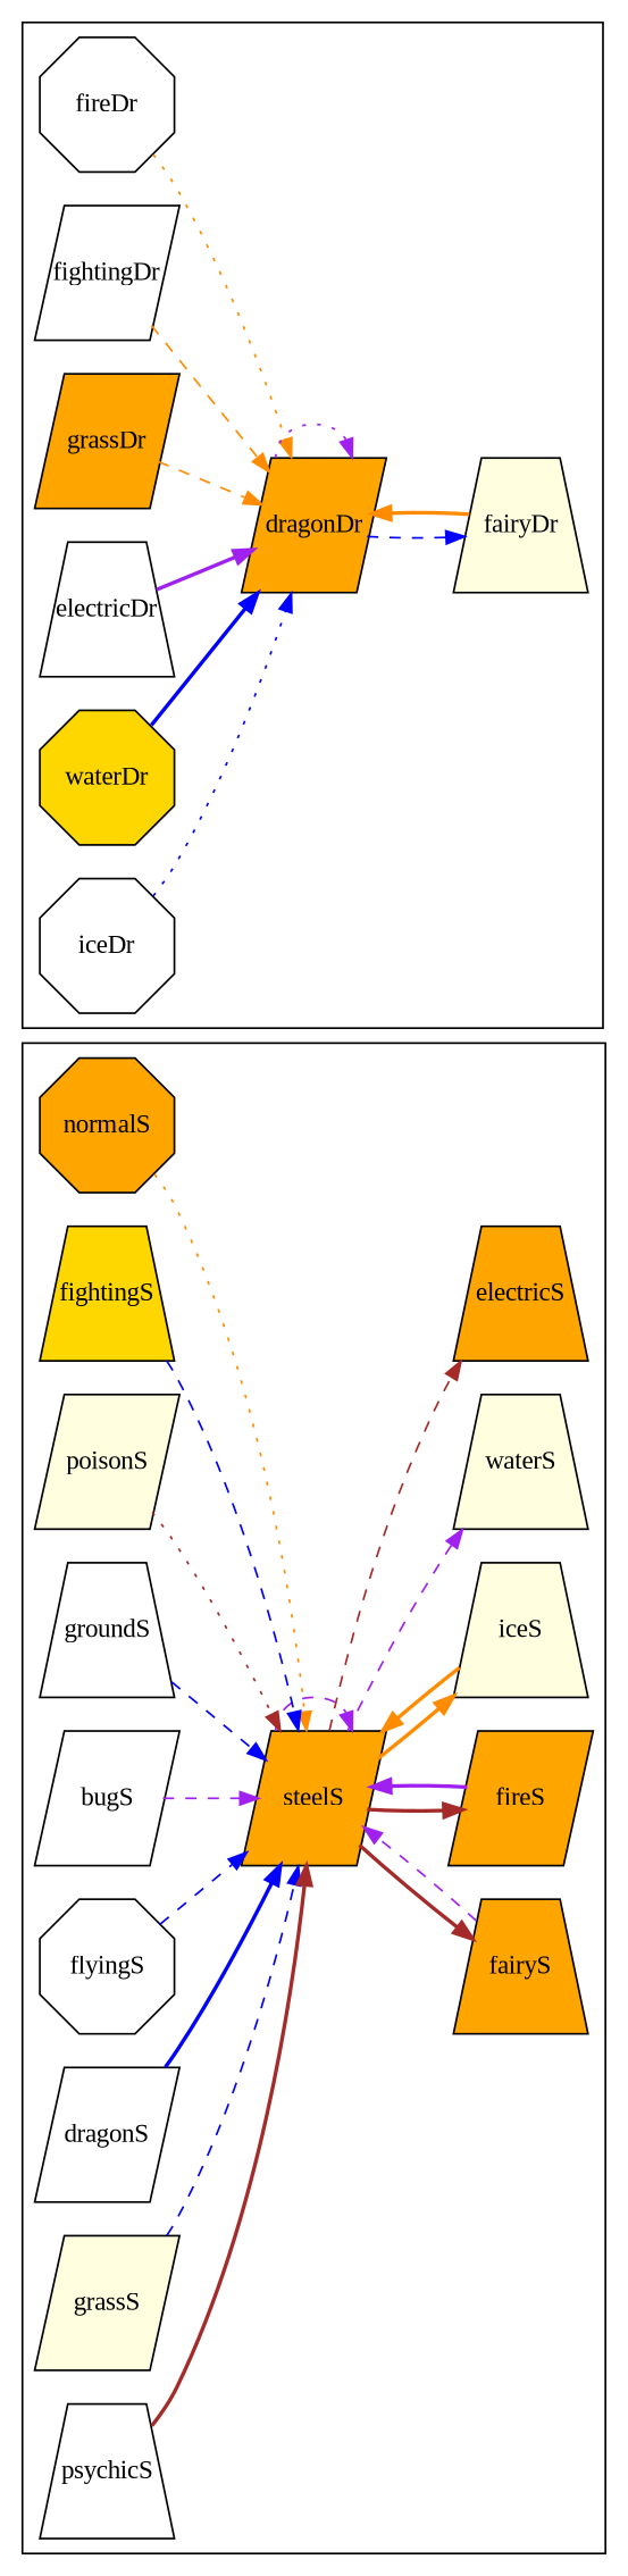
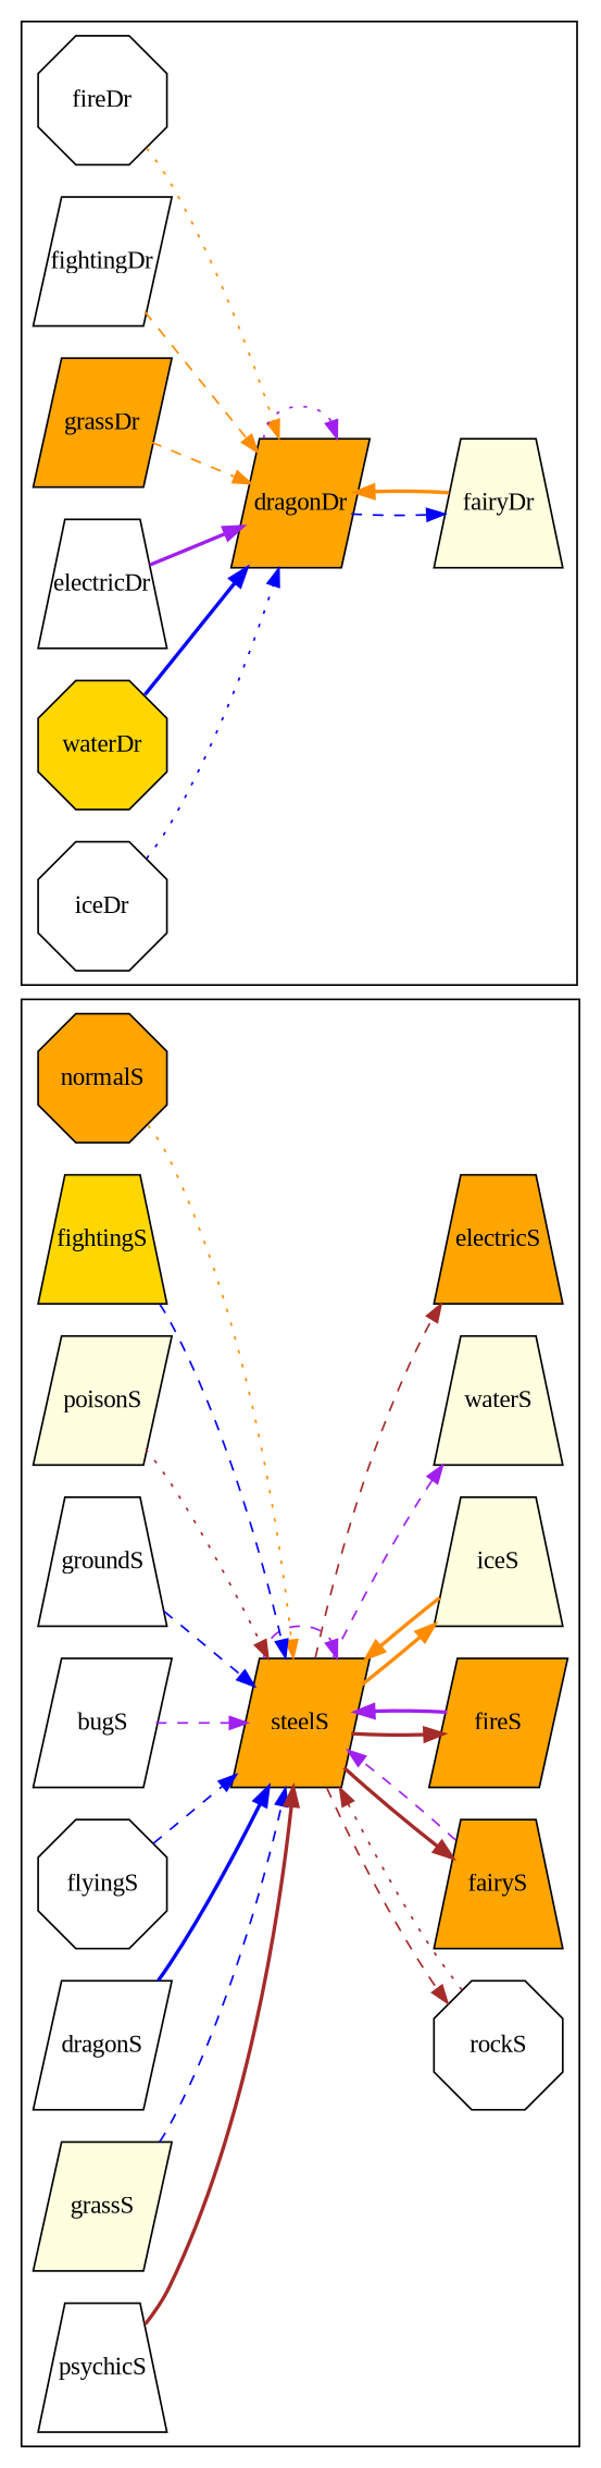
  digraph {
    fontname="Liberation Serif"
    rankdir=LR
    node [fillcolor=white fixedsize=true fontname="Liberation Serif" shape=parallelogram style=filled]
    edge [color=blue fontname="Liberation Serif" style=dashed]
    steelS [fillcolor=orange height=1 width=1]
+   rockS [height=1 shape=octagon width=1]
    fairyS [fillcolor=orange height=1 shape=trapezium width=1]
    fireS [fillcolor=orange height=1 width=1]
    iceS [fillcolor=lightyellow height=1 shape=trapezium width=1]
    waterS [fillcolor=lightyellow height=1 shape=trapezium width=1]
    electricS [fillcolor=orange height=1 shape=trapezium width=1]
    normalS [fillcolor=orange height=1 shape=octagon width=1]
    fightingS [fillcolor=gold height=1 shape=trapezium width=1]
    poisonS [fillcolor=lightyellow height=1 width=1]
    groundS [height=1 shape=trapezium width=1]
    bugS [height=1 width=1]
    flyingS [height=1 shape=octagon width=1]
    dragonS [height=1 width=1]
    grassS [fillcolor=lightyellow height=1 width=1]
    psychicS [height=1 shape=trapezium width=1]
    fireDr [height=1 shape=octagon width=1]
    dragonDr [fillcolor=orange height=1 width=1]
    fairyDr [fillcolor=lightyellow height=1 shape=trapezium width=1]
    fightingDr [height=1 width=1]
    grassDr [fillcolor=orange height=1 width=1]
    electricDr [height=1 shape=trapezium width=1]
    waterDr [fillcolor=gold height=1 shape=octagon width=1]
    iceDr [height=1 shape=octagon width=1]
    subgraph cluster_1 {
      steelS
+     rockS
      fairyS
      fireS
      iceS
      waterS
      electricS
      normalS
      fightingS
      poisonS
      groundS
      bugS
      flyingS
      dragonS
      grassS
      psychicS
    }
    subgraph cluster_2 {
      fireDr
      dragonDr
      fairyDr
      fightingDr
      grassDr
      electricDr
      waterDr
      iceDr
    }
    steelS -> steelS [color=purple]
+   steelS -> rockS [color=brown]
    steelS -> fairyS [color=brown style=bold]
    steelS -> fireS [color=brown style=bold]
    steelS -> iceS [color=darkorange style=bold]
    steelS -> waterS [color=purple]
    steelS -> electricS [color=brown]
+   rockS -> steelS [color=brown style=dotted]
    fairyS -> steelS [color=purple]
    fireS -> steelS [color=purple style=bold]
    iceS -> steelS [color=darkorange style=bold]
    normalS -> steelS [color=darkorange style=dotted]
    fightingS -> steelS
    poisonS -> steelS [color=brown style=dotted]
    groundS -> steelS
    bugS -> steelS [color=purple]
    flyingS -> steelS
    dragonS -> steelS [style=bold]
    grassS -> steelS
    psychicS -> steelS [color=brown style=bold]
    fireDr -> dragonDr [color=darkorange style=dotted]
    dragonDr -> dragonDr [color=purple style=dotted]
    dragonDr -> fairyDr
    fairyDr -> dragonDr [color=darkorange style=bold]
    fightingDr -> dragonDr [color=darkorange]
    grassDr -> dragonDr [color=darkorange]
    electricDr -> dragonDr [color=purple style=bold]
    waterDr -> dragonDr [style=bold]
    iceDr -> dragonDr [style=dotted]
  }
